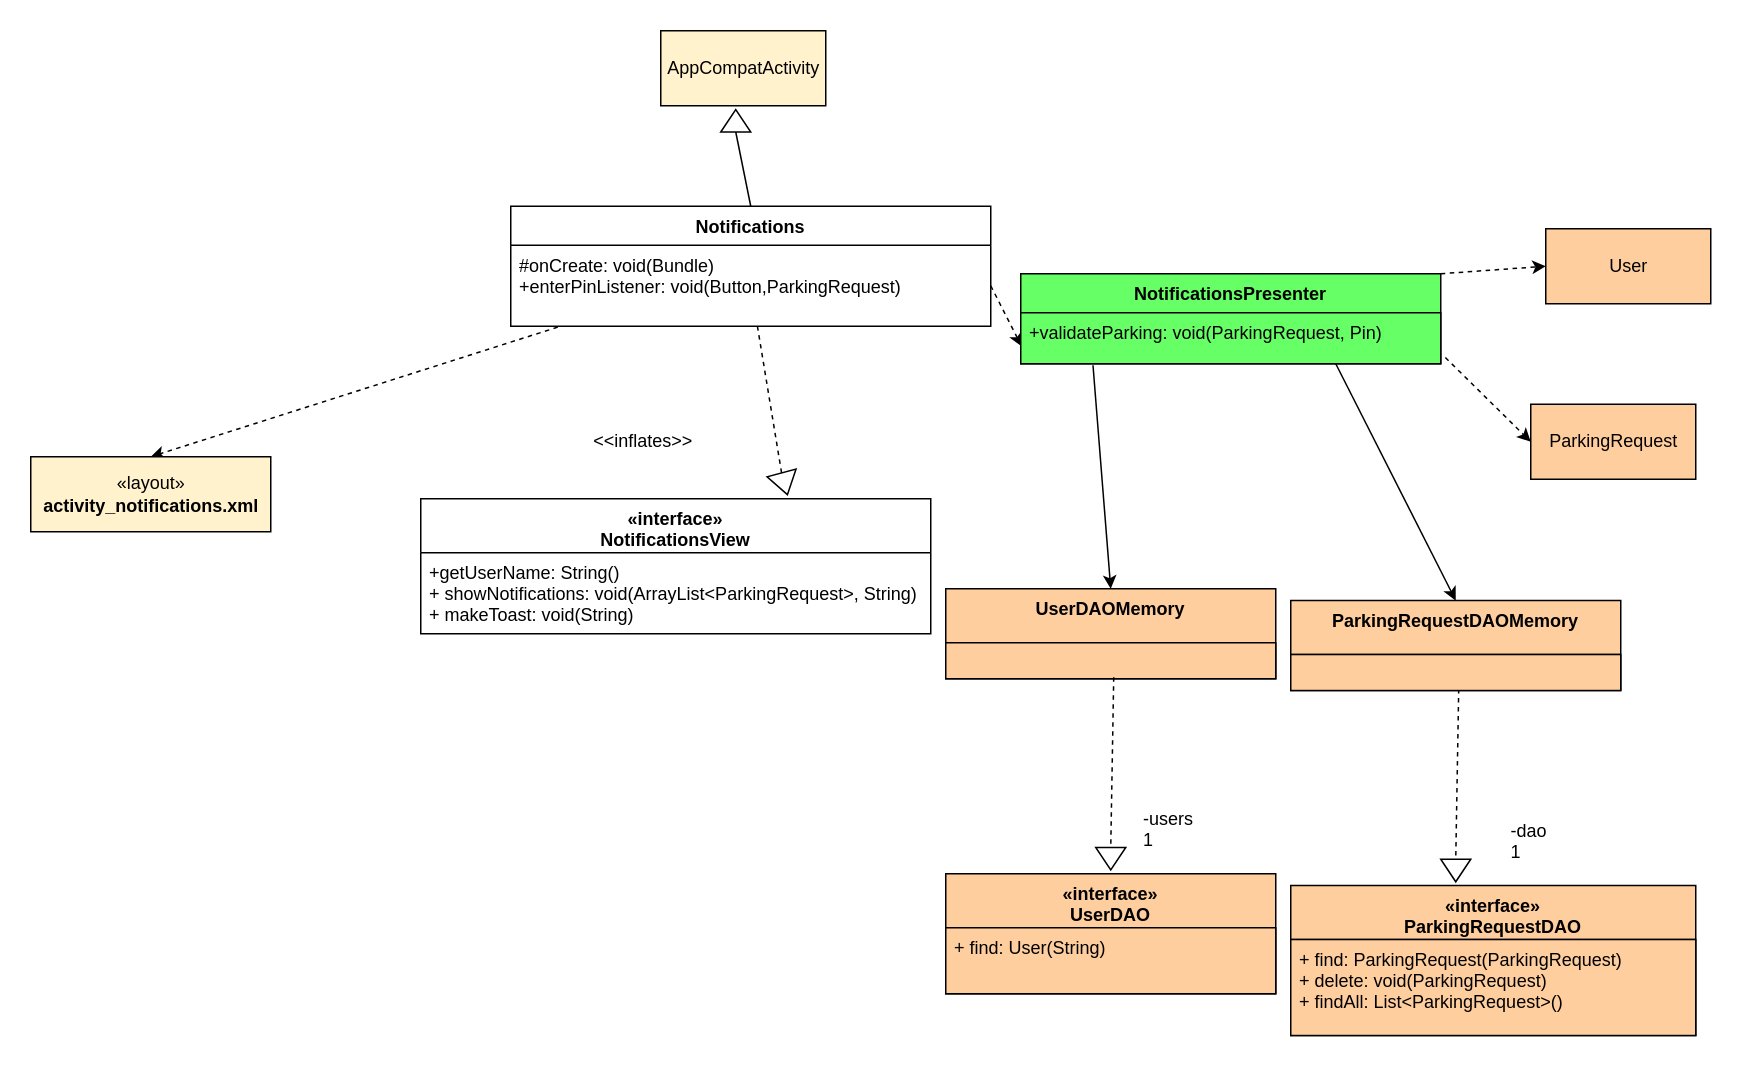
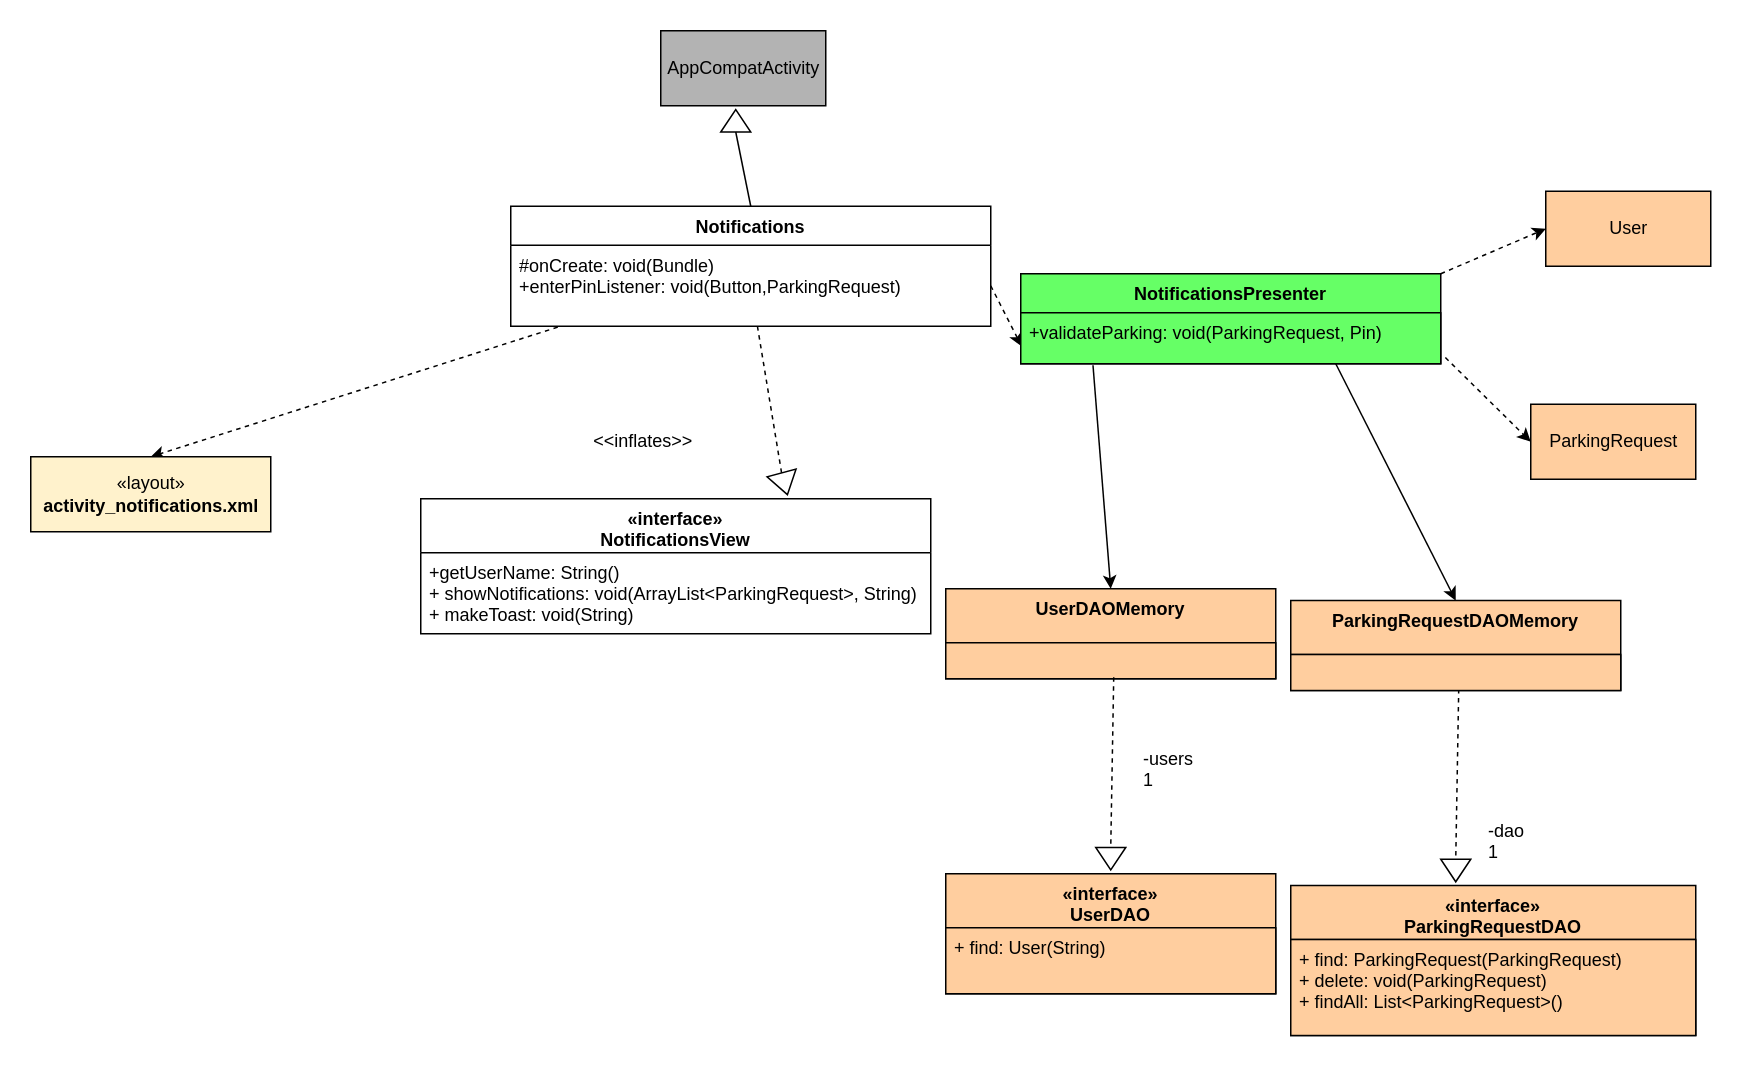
  <mxCell id="0" />
  <mxCell id="1" parent="0" />
- <mxCell id="2" value="AppCompatActivity" style="html=1;fillColor=#fff2cc;strokeColor=#000000;" parent="1" vertex="1"><mxGeometry x="440" y="20" width="110" height="50" as="geometry" /></mxCell>
+ <mxCell id="2" value="AppCompatActivity" style="html=1;fillColor=#B3B3B3;strokeColor=#000000;" parent="1" vertex="1"><mxGeometry x="440" y="20" width="110" height="50" as="geometry" /></mxCell>
  <mxCell id="3" value="" style="triangle;whiteSpace=wrap;html=1;strokeColor=#000000;fillColor=#FFFFFF;rotation=-90;" parent="1" vertex="1"><mxGeometry x="482.5" y="70" width="15" height="20" as="geometry" /></mxCell>
  <mxCell id="4" value="" style="endArrow=none;html=1;entryX=0;entryY=0.5;entryDx=0;entryDy=0;exitX=0.5;exitY=0;exitDx=0;exitDy=0;" parent="1" source="25" target="3" edge="1"><mxGeometry width="50" height="50" relative="1" as="geometry"><mxPoint x="475" y="172" as="sourcePoint" /><mxPoint x="510" y="122" as="targetPoint" /></mxGeometry></mxCell>
  <mxCell id="5" value="" style="endArrow=classic;html=1;exitX=0.098;exitY=1.011;exitDx=0;exitDy=0;exitPerimeter=0;dashed=1;entryX=0.5;entryY=0;entryDx=0;entryDy=0;" parent="1" source="26" target="6" edge="1"><mxGeometry width="50" height="50" relative="1" as="geometry"><mxPoint x="400" y="342" as="sourcePoint" /><mxPoint x="370" y="332" as="targetPoint" /></mxGeometry></mxCell>
  <mxCell id="6" value="«layout»&lt;br&gt;&lt;b&gt;activity_notifications.xml&lt;/b&gt;" style="html=1;strokeColor=#000000;fillColor=#fff2cc;" parent="1" vertex="1"><mxGeometry x="20" y="304" width="160" height="50" as="geometry" /></mxCell>
  <mxCell id="7" value="" style="triangle;whiteSpace=wrap;html=1;strokeColor=#000000;fillColor=#FFFFFF;rotation=75;" parent="1" vertex="1"><mxGeometry x="515" y="312" width="15" height="20" as="geometry" /></mxCell>
  <mxCell id="8" value="" style="endArrow=none;html=1;entryX=0;entryY=0.5;entryDx=0;entryDy=0;dashed=1;" parent="1" source="26" target="7" edge="1"><mxGeometry width="50" height="50" relative="1" as="geometry"><mxPoint x="490" y="304.432" as="sourcePoint" /><mxPoint x="520" y="312" as="targetPoint" /></mxGeometry></mxCell>
  <mxCell id="9" value="" style="endArrow=classic;html=1;exitX=1;exitY=0.5;exitDx=0;exitDy=0;dashed=1;entryX=0.004;entryY=0.863;entryDx=0;entryDy=0;entryPerimeter=0;" parent="1" source="26" edge="1"><mxGeometry width="50" height="50" relative="1" as="geometry"><mxPoint x="653.18" y="222.004" as="sourcePoint" /><mxPoint x="680.64" y="230.438" as="targetPoint" /></mxGeometry></mxCell>
  <mxCell id="10" value="NotificationsPresenter" style="swimlane;fontStyle=1;align=center;verticalAlign=top;childLayout=stackLayout;horizontal=1;startSize=26;horizontalStack=0;resizeParent=1;resizeParentMax=0;resizeLast=0;collapsible=1;marginBottom=0;strokeColor=#000000;fillColor=#66FF66;gradientColor=none;" parent="1" vertex="1"><mxGeometry x="680" y="182" width="280" height="60" as="geometry" /></mxCell>
  <mxCell id="11" value="+validateParking: void(ParkingRequest, Pin)" style="text;strokeColor=#000000;fillColor=#66FF66;align=left;verticalAlign=top;spacingLeft=4;spacingRight=4;overflow=hidden;rotatable=0;points=[[0,0.5],[1,0.5]];portConstraint=eastwest;gradientColor=none;" parent="10" vertex="1"><mxGeometry y="26" width="280" height="34" as="geometry" /></mxCell>
  <mxCell id="12" value="" style="endArrow=classic;html=1;exitX=0.172;exitY=1.029;exitDx=0;exitDy=0;exitPerimeter=0;entryX=0.5;entryY=0;entryDx=0;entryDy=0;" parent="1" source="11" target="17" edge="1"><mxGeometry width="50" height="50" relative="1" as="geometry"><mxPoint x="720" y="342" as="sourcePoint" /><mxPoint x="700" y="362" as="targetPoint" /></mxGeometry></mxCell>
  <mxCell id="13" value="" style="endArrow=classic;html=1;exitX=1;exitY=0;exitDx=0;exitDy=0;dashed=1;entryX=0;entryY=0.5;entryDx=0;entryDy=0;" parent="1" source="10" target="15" edge="1"><mxGeometry width="50" height="50" relative="1" as="geometry"><mxPoint x="870" y="214.28" as="sourcePoint" /><mxPoint x="940" y="192" as="targetPoint" /></mxGeometry></mxCell>
  <mxCell id="14" value="" style="endArrow=classic;html=1;exitX=1.011;exitY=0.878;exitDx=0;exitDy=0;dashed=1;entryX=0;entryY=0.5;entryDx=0;entryDy=0;exitPerimeter=0;" parent="1" source="11" target="16" edge="1"><mxGeometry width="50" height="50" relative="1" as="geometry"><mxPoint x="880" y="272" as="sourcePoint" /><mxPoint x="930" y="282" as="targetPoint" /></mxGeometry></mxCell>
- <mxCell id="15" value="User" style="html=1;strokeColor=#000000;fillColor=#FFCE9F;gradientColor=none;" parent="1" vertex="1"><mxGeometry x="1030" y="152" width="110" height="50" as="geometry" /></mxCell>
+ <mxCell id="15" value="User" style="html=1;strokeColor=#000000;fillColor=#FFCE9F;gradientColor=none;" parent="1" vertex="1"><mxGeometry x="1030" y="127" width="110" height="50" as="geometry" /></mxCell>
  <mxCell id="16" value="ParkingRequest" style="html=1;strokeColor=#000000;fillColor=#FFCE9F;gradientColor=none;" parent="1" vertex="1"><mxGeometry x="1020" y="269" width="110" height="50" as="geometry" /></mxCell>
  <mxCell id="17" value="UserDAOMemory&#10;" style="swimlane;fontStyle=1;align=center;verticalAlign=top;childLayout=stackLayout;horizontal=1;startSize=36;horizontalStack=0;resizeParent=1;resizeParentMax=0;resizeLast=0;collapsible=1;marginBottom=0;strokeColor=#000000;fillColor=#FFCE9F;gradientColor=none;" parent="1" vertex="1"><mxGeometry x="630" y="392" width="220" height="60" as="geometry"><mxRectangle x="360" y="590" width="120" height="70" as="alternateBounds" /></mxGeometry></mxCell>
  <mxCell id="18" value="" style="text;strokeColor=#000000;fillColor=#FFCE9F;align=left;verticalAlign=top;spacingLeft=4;spacingRight=4;overflow=hidden;rotatable=0;points=[[0,0.5],[1,0.5]];portConstraint=eastwest;" parent="17" vertex="1"><mxGeometry y="36" width="220" height="24" as="geometry" /></mxCell>
  <mxCell id="19" value="«interface»&#10;UserDAO&#10;" style="swimlane;fontStyle=1;align=center;verticalAlign=top;childLayout=stackLayout;horizontal=1;startSize=36;horizontalStack=0;resizeParent=1;resizeParentMax=0;resizeLast=0;collapsible=1;marginBottom=0;strokeColor=#000000;fillColor=#FFCE9F;gradientColor=none;" parent="1" vertex="1"><mxGeometry x="630" y="582" width="220" height="80" as="geometry"><mxRectangle x="360" y="590" width="120" height="70" as="alternateBounds" /></mxGeometry></mxCell>
  <mxCell id="20" value="+ find: User(String)" style="text;strokeColor=#000000;fillColor=#FFCE9F;align=left;verticalAlign=top;spacingLeft=4;spacingRight=4;overflow=hidden;rotatable=0;points=[[0,0.5],[1,0.5]];portConstraint=eastwest;" parent="19" vertex="1"><mxGeometry y="36" width="220" height="44" as="geometry" /></mxCell>
  <mxCell id="21" value="" style="triangle;whiteSpace=wrap;html=1;strokeColor=#000000;fillColor=#FFFFFF;rotation=90;" parent="1" vertex="1"><mxGeometry x="732.5" y="562" width="15" height="20" as="geometry" /></mxCell>
  <mxCell id="22" value="" style="endArrow=none;html=1;entryX=0;entryY=0.5;entryDx=0;entryDy=0;dashed=1;exitX=0.509;exitY=0.958;exitDx=0;exitDy=0;exitPerimeter=0;" parent="1" source="18" target="21" edge="1"><mxGeometry width="50" height="50" relative="1" as="geometry"><mxPoint x="544.064" y="502" as="sourcePoint" /><mxPoint x="577.5" y="572" as="targetPoint" /></mxGeometry></mxCell>
  <mxCell id="23" value="&amp;lt;&amp;lt;inflates&amp;gt;&amp;gt;" style="text;html=1;align=center;verticalAlign=middle;resizable=0;points=[];autosize=1;" parent="1" vertex="1"><mxGeometry x="387.5" y="284" width="80" height="20" as="geometry" /></mxCell>
- <mxCell id="24" value="-users&lt;br&gt;1" style="text;html=1;" parent="1" vertex="1"><mxGeometry x="760" y="532" width="50" height="30" as="geometry" /></mxCell>
+ <mxCell id="24" value="-users&lt;br&gt;1" style="text;html=1;" parent="1" vertex="1"><mxGeometry x="760" y="492" width="50" height="30" as="geometry" /></mxCell>
  <mxCell id="25" value="Notifications" style="swimlane;fontStyle=1;align=center;verticalAlign=top;childLayout=stackLayout;horizontal=1;startSize=26;horizontalStack=0;resizeParent=1;resizeParentMax=0;resizeLast=0;collapsible=1;marginBottom=0;strokeColor=#000000;fillColor=#FFFFFF;" parent="1" vertex="1"><mxGeometry x="340" y="137" width="320" height="80" as="geometry" /></mxCell>
  <mxCell id="26" value="#onCreate: void(Bundle)&#10;+enterPinListener: void(Button,ParkingRequest)" style="text;strokeColor=none;fillColor=none;align=left;verticalAlign=top;spacingLeft=4;spacingRight=4;overflow=hidden;rotatable=0;points=[[0,0.5],[1,0.5]];portConstraint=eastwest;" parent="25" vertex="1"><mxGeometry y="26" width="320" height="54" as="geometry" /></mxCell>
  <mxCell id="27" value="" style="endArrow=classic;html=1;exitX=0.75;exitY=1;exitDx=0;exitDy=0;entryX=0.5;entryY=0;entryDx=0;entryDy=0;" parent="1" source="10" target="31" edge="1"><mxGeometry width="50" height="50" relative="1" as="geometry"><mxPoint x="958.16" y="291.996" as="sourcePoint" /><mxPoint x="930" y="369.85" as="targetPoint" /></mxGeometry></mxCell>
  <mxCell id="28" value="" style="triangle;whiteSpace=wrap;html=1;strokeColor=#000000;fillColor=#FFFFFF;rotation=90;" parent="1" vertex="1"><mxGeometry x="962.5" y="569.85" width="15" height="20" as="geometry" /></mxCell>
  <mxCell id="29" value="" style="endArrow=none;html=1;entryX=0;entryY=0.5;entryDx=0;entryDy=0;dashed=1;exitX=0.509;exitY=0.958;exitDx=0;exitDy=0;exitPerimeter=0;" parent="1" source="32" target="28" edge="1"><mxGeometry width="50" height="50" relative="1" as="geometry"><mxPoint x="774.064" y="509.85" as="sourcePoint" /><mxPoint x="807.5" y="579.85" as="targetPoint" /></mxGeometry></mxCell>
- <mxCell id="30" value="-dao&lt;br&gt;1" style="text;html=1;" parent="1" vertex="1"><mxGeometry x="1005" y="539.85" width="50" height="30" as="geometry" /></mxCell>
+ <mxCell id="30" value="-dao&lt;br&gt;1" style="text;html=1;" parent="1" vertex="1"><mxGeometry x="990" y="539.85" width="50" height="30" as="geometry" /></mxCell>
  <mxCell id="31" value="ParkingRequestDAOMemory&#10;" style="swimlane;fontStyle=1;align=center;verticalAlign=top;childLayout=stackLayout;horizontal=1;startSize=36;horizontalStack=0;resizeParent=1;resizeParentMax=0;resizeLast=0;collapsible=1;marginBottom=0;strokeColor=#000000;fillColor=#FFCE9F;gradientColor=none;" parent="1" vertex="1"><mxGeometry x="860" y="399.85" width="220" height="60" as="geometry"><mxRectangle x="360" y="590" width="120" height="70" as="alternateBounds" /></mxGeometry></mxCell>
  <mxCell id="32" value="" style="text;strokeColor=#000000;fillColor=#FFCE9F;align=left;verticalAlign=top;spacingLeft=4;spacingRight=4;overflow=hidden;rotatable=0;points=[[0,0.5],[1,0.5]];portConstraint=eastwest;" parent="31" vertex="1"><mxGeometry y="36" width="220" height="24" as="geometry" /></mxCell>
  <mxCell id="33" value="«interface»&#10;ParkingRequestDAO&#10;" style="swimlane;fontStyle=1;align=center;verticalAlign=top;childLayout=stackLayout;horizontal=1;startSize=36;horizontalStack=0;resizeParent=1;resizeParentMax=0;resizeLast=0;collapsible=1;marginBottom=0;strokeColor=#000000;fillColor=#FFCE9F;gradientColor=none;" parent="1" vertex="1"><mxGeometry x="860" y="589.85" width="270" height="100" as="geometry"><mxRectangle x="360" y="590" width="120" height="70" as="alternateBounds" /></mxGeometry></mxCell>
  <mxCell id="34" value="+ find: ParkingRequest(ParkingRequest)&#10;+ delete: void(ParkingRequest)&#10;+ findAll: List&lt;ParkingRequest&gt;()" style="text;strokeColor=#000000;fillColor=#FFCE9F;align=left;verticalAlign=top;spacingLeft=4;spacingRight=4;overflow=hidden;rotatable=0;points=[[0,0.5],[1,0.5]];portConstraint=eastwest;" parent="33" vertex="1"><mxGeometry y="36" width="270" height="64" as="geometry" /></mxCell>
  <mxCell id="35" value="«interface»&#10;NotificationsView&#10;" style="swimlane;fontStyle=1;align=center;verticalAlign=top;childLayout=stackLayout;horizontal=1;startSize=36;horizontalStack=0;resizeParent=1;resizeParentMax=0;resizeLast=0;collapsible=1;marginBottom=0;" parent="1" vertex="1"><mxGeometry y="332" width="340" height="90" as="geometry" x="280"><mxRectangle x="360" y="590" width="120" height="70" as="alternateBounds" /></mxGeometry></mxCell>
  <mxCell id="36" value="+getUserName: String()&#10;+ showNotifications: void(ArrayList&lt;ParkingRequest&gt;, String)&#10;+ makeToast: void(String)" style="text;align=left;verticalAlign=top;spacingLeft=4;spacingRight=4;overflow=hidden;rotatable=0;points=[[0,0.5],[1,0.5]];portConstraint=eastwest;" parent="35" vertex="1"><mxGeometry y="36" width="340" height="54" as="geometry" /></mxCell>
